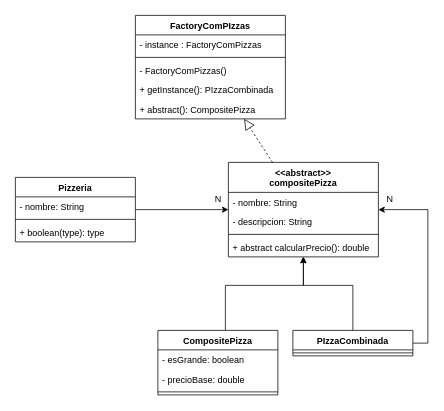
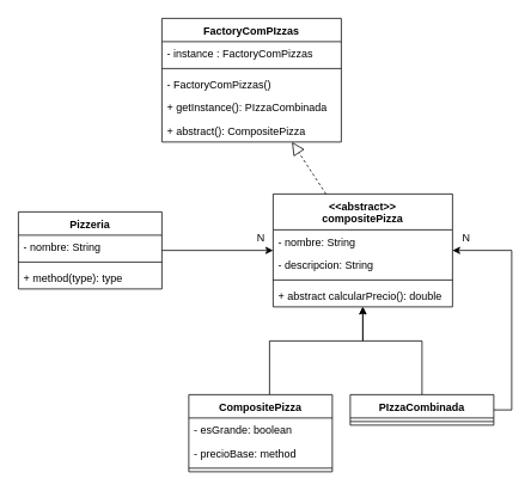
  <mxCell id="0" />
  <mxCell id="1" parent="0" />
  <mxCell id="2" style="edgeStyle=orthogonalEdgeStyle;rounded=0;orthogonalLoop=1;jettySize=auto;html=1;" edge="1" parent="1" source="3" target="16"><mxGeometry relative="1" as="geometry" /></mxCell>
  <mxCell id="3" value="Pizzeria" style="swimlane;fontStyle=1;align=center;verticalAlign=top;childLayout=stackLayout;horizontal=1;startSize=26;horizontalStack=0;resizeParent=1;resizeParentMax=0;resizeLast=0;collapsible=1;marginBottom=0;" vertex="1" parent="1"><mxGeometry x="20" y="236" width="160" height="86" as="geometry" /></mxCell>
  <mxCell id="4" value="- nombre: String" style="text;strokeColor=none;fillColor=none;align=left;verticalAlign=top;spacingLeft=4;spacingRight=4;overflow=hidden;rotatable=0;points=[[0,0.5],[1,0.5]];portConstraint=eastwest;" vertex="1" parent="3"><mxGeometry y="26" width="160" height="26" as="geometry" /></mxCell>
  <mxCell id="5" value="" style="line;strokeWidth=1;fillColor=none;align=left;verticalAlign=middle;spacingTop=-1;spacingLeft=3;spacingRight=3;rotatable=0;labelPosition=right;points=[];portConstraint=eastwest;strokeColor=inherit;" vertex="1" parent="3"><mxGeometry y="52" width="160" height="8" as="geometry" /></mxCell>
- <mxCell id="6" value="+ boolean(type): type" style="text;strokeColor=none;fillColor=none;align=left;verticalAlign=top;spacingLeft=4;spacingRight=4;overflow=hidden;rotatable=0;points=[[0,0.5],[1,0.5]];portConstraint=eastwest;" vertex="1" parent="3"><mxGeometry y="60" width="160" height="26" as="geometry" /></mxCell>
+ <mxCell id="6" value="+ method(type): type" style="text;strokeColor=none;fillColor=none;align=left;verticalAlign=top;spacingLeft=4;spacingRight=4;overflow=hidden;rotatable=0;points=[[0,0.5],[1,0.5]];portConstraint=eastwest;" vertex="1" parent="3"><mxGeometry y="60" width="160" height="26" as="geometry" /></mxCell>
  <mxCell id="7" style="edgeStyle=orthogonalEdgeStyle;rounded=0;orthogonalLoop=1;jettySize=auto;html=1;" edge="1" parent="1" source="8" target="16"><mxGeometry relative="1" as="geometry"><Array as="points"><mxPoint x="300" y="380" /><mxPoint x="404" y="380" /></Array></mxGeometry></mxCell>
  <mxCell id="8" value="CompositePizza" style="swimlane;fontStyle=1;align=center;verticalAlign=top;childLayout=stackLayout;horizontal=1;startSize=26;horizontalStack=0;resizeParent=1;resizeParentMax=0;resizeLast=0;collapsible=1;marginBottom=0;" vertex="1" parent="1"><mxGeometry x="210" y="440" width="160" height="86" as="geometry" /></mxCell>
  <mxCell id="9" value="- esGrande: boolean" style="text;strokeColor=none;fillColor=none;align=left;verticalAlign=top;spacingLeft=4;spacingRight=4;overflow=hidden;rotatable=0;points=[[0,0.5],[1,0.5]];portConstraint=eastwest;" vertex="1" parent="8"><mxGeometry y="26" width="160" height="26" as="geometry" /></mxCell>
- <mxCell id="10" value="- precioBase: double" style="text;strokeColor=none;fillColor=none;align=left;verticalAlign=top;spacingLeft=4;spacingRight=4;overflow=hidden;rotatable=0;points=[[0,0.5],[1,0.5]];portConstraint=eastwest;" vertex="1" parent="8"><mxGeometry y="52" width="160" height="26" as="geometry" /></mxCell>
+ <mxCell id="10" value="- precioBase: method" style="text;strokeColor=none;fillColor=none;align=left;verticalAlign=top;spacingLeft=4;spacingRight=4;overflow=hidden;rotatable=0;points=[[0,0.5],[1,0.5]];portConstraint=eastwest;" vertex="1" parent="8"><mxGeometry y="52" width="160" height="26" as="geometry" /></mxCell>
  <mxCell id="11" value="" style="line;strokeWidth=1;fillColor=none;align=left;verticalAlign=middle;spacingTop=-1;spacingLeft=3;spacingRight=3;rotatable=0;labelPosition=right;points=[];portConstraint=eastwest;strokeColor=inherit;" vertex="1" parent="8"><mxGeometry y="78" width="160" height="8" as="geometry" /></mxCell>
  <mxCell id="12" style="edgeStyle=orthogonalEdgeStyle;rounded=0;orthogonalLoop=1;jettySize=auto;html=1;" edge="1" parent="1" source="14" target="16"><mxGeometry relative="1" as="geometry"><Array as="points"><mxPoint x="470" y="380" /><mxPoint x="404" y="380" /></Array></mxGeometry></mxCell>
  <mxCell id="13" style="edgeStyle=orthogonalEdgeStyle;rounded=0;orthogonalLoop=1;jettySize=auto;html=1;" edge="1" parent="1" source="14" target="16"><mxGeometry relative="1" as="geometry"><mxPoint x="590" y="290" as="targetPoint" /><Array as="points"><mxPoint x="570" y="457" /><mxPoint x="570" y="279" /></Array></mxGeometry></mxCell>
  <mxCell id="14" value="PIzzaCombinada" style="swimlane;fontStyle=1;align=center;verticalAlign=top;childLayout=stackLayout;horizontal=1;startSize=26;horizontalStack=0;resizeParent=1;resizeParentMax=0;resizeLast=0;collapsible=1;marginBottom=0;" vertex="1" parent="1"><mxGeometry x="390" y="440" width="160" height="34" as="geometry" /></mxCell>
  <mxCell id="15" value="" style="line;strokeWidth=1;fillColor=none;align=left;verticalAlign=middle;spacingTop=-1;spacingLeft=3;spacingRight=3;rotatable=0;labelPosition=right;points=[];portConstraint=eastwest;strokeColor=inherit;" vertex="1" parent="14"><mxGeometry y="26" width="160" height="8" as="geometry" /></mxCell>
  <mxCell id="16" value="&lt;&lt;abstract&gt;&gt;&#10;compositePizza" style="swimlane;fontStyle=1;align=center;verticalAlign=top;childLayout=stackLayout;horizontal=1;startSize=40;horizontalStack=0;resizeParent=1;resizeParentMax=0;resizeLast=0;collapsible=1;marginBottom=0;" vertex="1" parent="1"><mxGeometry x="304" y="216" width="200" height="126" as="geometry" /></mxCell>
  <mxCell id="17" value="- nombre: String" style="text;strokeColor=none;fillColor=none;align=left;verticalAlign=top;spacingLeft=4;spacingRight=4;overflow=hidden;rotatable=0;points=[[0,0.5],[1,0.5]];portConstraint=eastwest;" vertex="1" parent="16"><mxGeometry y="40" width="200" height="26" as="geometry" /></mxCell>
  <mxCell id="18" value="- descripcion: String" style="text;strokeColor=none;fillColor=none;align=left;verticalAlign=top;spacingLeft=4;spacingRight=4;overflow=hidden;rotatable=0;points=[[0,0.5],[1,0.5]];portConstraint=eastwest;" vertex="1" parent="16"><mxGeometry y="66" width="200" height="26" as="geometry" /></mxCell>
  <mxCell id="19" value="" style="line;strokeWidth=1;fillColor=none;align=left;verticalAlign=middle;spacingTop=-1;spacingLeft=3;spacingRight=3;rotatable=0;labelPosition=right;points=[];portConstraint=eastwest;strokeColor=inherit;" vertex="1" parent="16"><mxGeometry y="92" width="200" height="8" as="geometry" /></mxCell>
  <mxCell id="20" value="+ abstract calcularPrecio(): double" style="text;strokeColor=none;fillColor=none;align=left;verticalAlign=top;spacingLeft=4;spacingRight=4;overflow=hidden;rotatable=0;points=[[0,0.5],[1,0.5]];portConstraint=eastwest;" vertex="1" parent="16"><mxGeometry y="100" width="200" height="26" as="geometry" /></mxCell>
  <mxCell id="21" value="N" style="text;html=1;align=center;verticalAlign=middle;resizable=0;points=[];autosize=1;strokeColor=none;fillColor=none;" vertex="1" parent="1"><mxGeometry x="275" y="250" width="30" height="30" as="geometry" /></mxCell>
  <mxCell id="22" value="N" style="text;html=1;align=center;verticalAlign=middle;resizable=0;points=[];autosize=1;strokeColor=none;fillColor=none;" vertex="1" parent="1"><mxGeometry x="504" y="250" width="30" height="30" as="geometry" /></mxCell>
  <mxCell id="23" value="FactoryComPIzzas" style="swimlane;fontStyle=1;align=center;verticalAlign=top;childLayout=stackLayout;horizontal=1;startSize=26;horizontalStack=0;resizeParent=1;resizeParentMax=0;resizeLast=0;collapsible=1;marginBottom=0;" vertex="1" parent="1"><mxGeometry x="180" y="20" width="200" height="138" as="geometry" /></mxCell>
  <mxCell id="24" value="- instance : FactoryComPizzas" style="text;strokeColor=none;fillColor=none;align=left;verticalAlign=top;spacingLeft=4;spacingRight=4;overflow=hidden;rotatable=0;points=[[0,0.5],[1,0.5]];portConstraint=eastwest;" vertex="1" parent="23"><mxGeometry y="26" width="200" height="26" as="geometry" /></mxCell>
  <mxCell id="25" value="" style="line;strokeWidth=1;fillColor=none;align=left;verticalAlign=middle;spacingTop=-1;spacingLeft=3;spacingRight=3;rotatable=0;labelPosition=right;points=[];portConstraint=eastwest;strokeColor=inherit;" vertex="1" parent="23"><mxGeometry y="52" width="200" height="8" as="geometry" /></mxCell>
  <mxCell id="26" value="- FactoryComPizzas()" style="text;strokeColor=none;fillColor=none;align=left;verticalAlign=top;spacingLeft=4;spacingRight=4;overflow=hidden;rotatable=0;points=[[0,0.5],[1,0.5]];portConstraint=eastwest;" vertex="1" parent="23"><mxGeometry y="60" width="200" height="26" as="geometry" /></mxCell>
  <mxCell id="27" value="+ getInstance(): PIzzaCombinada" style="text;strokeColor=none;fillColor=none;align=left;verticalAlign=top;spacingLeft=4;spacingRight=4;overflow=hidden;rotatable=0;points=[[0,0.5],[1,0.5]];portConstraint=eastwest;" vertex="1" parent="23"><mxGeometry y="86" width="200" height="26" as="geometry" /></mxCell>
  <mxCell id="28" value="+ abstract(): CompositePizza" style="text;strokeColor=none;fillColor=none;align=left;verticalAlign=top;spacingLeft=4;spacingRight=4;overflow=hidden;rotatable=0;points=[[0,0.5],[1,0.5]];portConstraint=eastwest;" vertex="1" parent="23"><mxGeometry y="112" width="200" height="26" as="geometry" /></mxCell>
  <mxCell id="29" value="" style="endArrow=block;dashed=1;endFill=0;endSize=12;html=1;rounded=0;" edge="1" parent="1" source="16" target="23"><mxGeometry width="160" relative="1" as="geometry"><mxPoint x="230" y="240" as="sourcePoint" /><mxPoint x="390" y="240" as="targetPoint" /></mxGeometry></mxCell>
